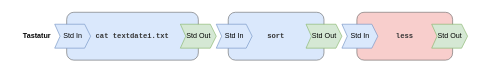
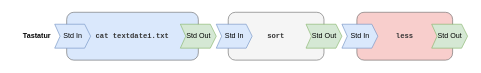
  <mxCell id="0" />
  <mxCell id="1" parent="0" />
  <mxCell id="2" value="" style="group" vertex="1" connectable="0" parent="1"><mxGeometry x="90" y="20" width="270" height="80" as="geometry" /></mxCell>
  <mxCell id="3" value="cat textdatei.txt" style="rounded=1;whiteSpace=wrap;html=1;fontFamily=Courier New;fontStyle=1;fillColor=#dae8fc;strokeColor=#666666;fontColor=#333333;" vertex="1" parent="2"><mxGeometry x="20" width="220" height="80" as="geometry" /></mxCell>
  <mxCell id="4" value="Std In" style="html=1;shadow=0;dashed=0;align=center;verticalAlign=middle;shape=mxgraph.arrows2.arrow;dy=0;dx=10;notch=9;fillColor=#dae8fc;strokeColor=#6c8ebf;" vertex="1" parent="2"><mxGeometry y="20" width="60" height="40" as="geometry" /></mxCell>
  <mxCell id="5" value="Std Out" style="html=1;shadow=0;dashed=0;align=center;verticalAlign=middle;shape=mxgraph.arrows2.arrow;dy=0;dx=10;notch=9;fillColor=#d5e8d4;strokeColor=#82b366;" vertex="1" parent="2"><mxGeometry x="210" y="20" width="60" height="40" as="geometry" /></mxCell>
  <mxCell id="6" value="" style="group" vertex="1" connectable="0" parent="1"><mxGeometry x="360" y="20" width="210" height="80" as="geometry" /></mxCell>
- <mxCell id="7" value="sort" style="rounded=1;whiteSpace=wrap;html=1;fontFamily=Courier New;fontStyle=1;fillColor=#dae8fc;strokeColor=#666666;fontColor=#333333;" vertex="1" parent="6"><mxGeometry x="20" width="160" height="80" as="geometry" /></mxCell>
+ <mxCell id="7" value="sort" style="rounded=1;whiteSpace=wrap;html=1;fontFamily=Courier New;fontStyle=1;fillColor=#f5f5f5;strokeColor=#666666;fontColor=#333333;" vertex="1" parent="6"><mxGeometry x="20" width="160" height="80" as="geometry" /></mxCell>
  <mxCell id="8" value="Std In" style="html=1;shadow=0;dashed=0;align=center;verticalAlign=middle;shape=mxgraph.arrows2.arrow;dy=0;dx=10;notch=9;fillColor=#dae8fc;strokeColor=#6c8ebf;" vertex="1" parent="6"><mxGeometry y="20" width="60" height="40" as="geometry" /></mxCell>
  <mxCell id="9" value="Std Out" style="html=1;shadow=0;dashed=0;align=center;verticalAlign=middle;shape=mxgraph.arrows2.arrow;dy=0;dx=10;notch=9;fillColor=#d5e8d4;strokeColor=#82b366;" vertex="1" parent="6"><mxGeometry x="150" y="20" width="60" height="40" as="geometry" /></mxCell>
  <mxCell id="10" value="" style="group" vertex="1" connectable="0" parent="1"><mxGeometry x="570" y="20" width="210" height="80" as="geometry" /></mxCell>
  <mxCell id="11" value="less" style="rounded=1;whiteSpace=wrap;html=1;fontFamily=Courier New;fontStyle=1;fillColor=#f8cecc;strokeColor=#666666;fontColor=#333333;" vertex="1" parent="10"><mxGeometry x="25" width="160" height="80" as="geometry" /></mxCell>
  <mxCell id="12" value="Std In" style="html=1;shadow=0;dashed=0;align=center;verticalAlign=middle;shape=mxgraph.arrows2.arrow;dy=0;dx=10;notch=9;fillColor=#dae8fc;strokeColor=#6c8ebf;" vertex="1" parent="10"><mxGeometry y="20" width="60" height="40" as="geometry" /></mxCell>
  <mxCell id="13" value="Std Out" style="html=1;shadow=0;dashed=0;align=center;verticalAlign=middle;shape=mxgraph.arrows2.arrow;dy=0;dx=10;notch=9;fillColor=#d5e8d4;strokeColor=#82b366;" vertex="1" parent="10"><mxGeometry x="150" y="20" width="60" height="40" as="geometry" /></mxCell>
  <mxCell id="14" value="&lt;b&gt;Tastatur&lt;/b&gt;" style="text;html=1;align=center;verticalAlign=middle;resizable=0;points=[];autosize=1;strokeColor=none;fillColor=none;" vertex="1" parent="1"><mxGeometry x="20" y="45" width="80" height="30" as="geometry" /></mxCell>
